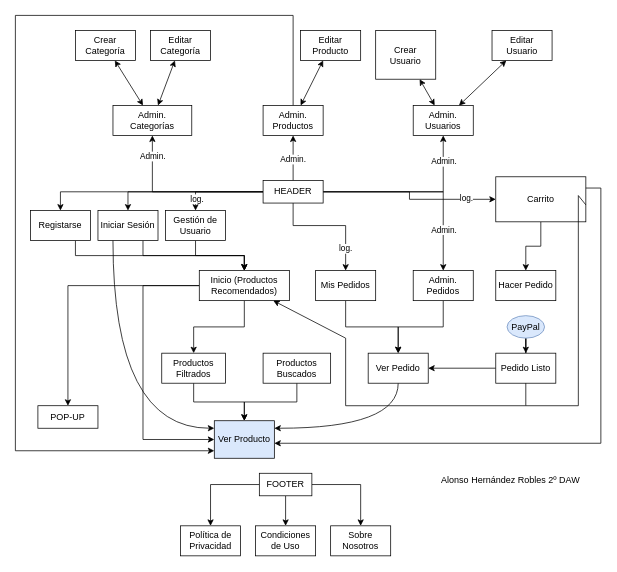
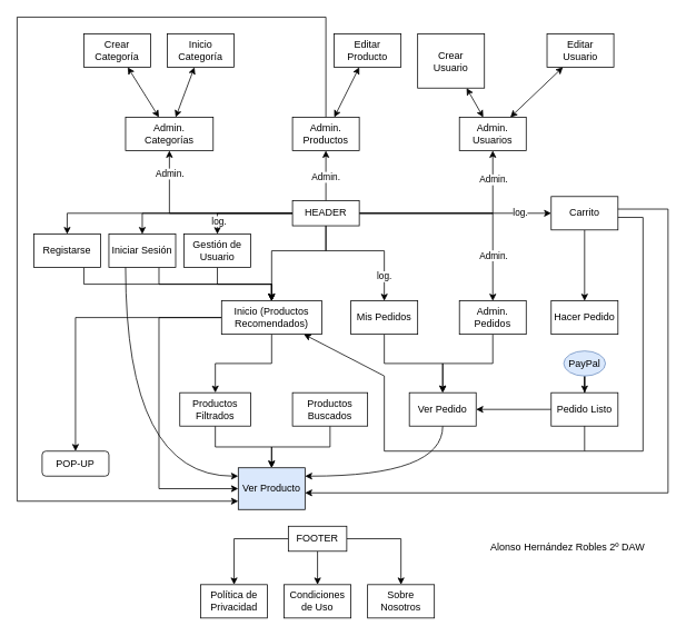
  <mxCell id="0" />
  <mxCell id="1" parent="0" />
  <mxCell id="2" style="edgeStyle=orthogonalEdgeStyle;rounded=0;orthogonalLoop=1;jettySize=auto;html=1;" parent="1" source="19" target="20" edge="1"><mxGeometry relative="1" as="geometry" /></mxCell>
  <mxCell id="3" value="Admin." style="edgeLabel;html=1;align=center;verticalAlign=middle;resizable=0;points=[];" parent="2" vertex="1" connectable="0"><mxGeometry x="0.751" relative="1" as="geometry"><mxPoint as="offset" /></mxGeometry></mxCell>
  <mxCell id="4" style="edgeStyle=orthogonalEdgeStyle;rounded=0;orthogonalLoop=1;jettySize=auto;html=1;" parent="1" source="19" target="22" edge="1"><mxGeometry relative="1" as="geometry" /></mxCell>
  <mxCell id="5" value="Admin." style="edgeLabel;html=1;align=center;verticalAlign=middle;resizable=0;points=[];" parent="4" vertex="1" connectable="0"><mxGeometry x="-0.026" y="1" relative="1" as="geometry"><mxPoint as="offset" /></mxGeometry></mxCell>
  <mxCell id="6" style="edgeStyle=orthogonalEdgeStyle;rounded=0;orthogonalLoop=1;jettySize=auto;html=1;" parent="1" source="19" target="25" edge="1"><mxGeometry relative="1" as="geometry" /></mxCell>
  <mxCell id="7" value="Admin." style="edgeLabel;html=1;align=center;verticalAlign=middle;resizable=0;points=[];" parent="6" vertex="1" connectable="0"><mxGeometry x="0.71" relative="1" as="geometry"><mxPoint as="offset" /></mxGeometry></mxCell>
  <mxCell id="8" style="edgeStyle=orthogonalEdgeStyle;rounded=0;orthogonalLoop=1;jettySize=auto;html=1;" parent="1" source="19" target="24" edge="1"><mxGeometry relative="1" as="geometry" /></mxCell>
  <mxCell id="9" value="Admin." style="edgeLabel;html=1;align=center;verticalAlign=middle;resizable=0;points=[];" parent="8" vertex="1" connectable="0"><mxGeometry x="0.582" relative="1" as="geometry"><mxPoint as="offset" /></mxGeometry></mxCell>
+ <mxCell id="10" style="edgeStyle=orthogonalEdgeStyle;rounded=0;orthogonalLoop=1;jettySize=auto;html=1;" parent="1" source="19" target="53" edge="1"><mxGeometry relative="1" as="geometry"><Array as="points"><mxPoint x="390" y="300" /><mxPoint x="325" y="300" /></Array></mxGeometry></mxCell>
  <mxCell id="11" style="edgeStyle=orthogonalEdgeStyle;rounded=0;orthogonalLoop=1;jettySize=auto;html=1;" parent="1" source="19" target="44" edge="1"><mxGeometry relative="1" as="geometry"><Array as="points"><mxPoint x="390" y="300" /><mxPoint x="460" y="300" /></Array></mxGeometry></mxCell>
  <mxCell id="12" value="log." style="edgeLabel;html=1;align=center;verticalAlign=middle;resizable=0;points=[];" parent="11" vertex="1" connectable="0"><mxGeometry x="0.627" y="-1" relative="1" as="geometry"><mxPoint as="offset" /></mxGeometry></mxCell>
  <mxCell id="13" style="edgeStyle=orthogonalEdgeStyle;rounded=0;orthogonalLoop=1;jettySize=auto;html=1;" parent="1" source="19" target="57" edge="1"><mxGeometry relative="1" as="geometry" /></mxCell>
  <mxCell id="14" style="edgeStyle=orthogonalEdgeStyle;rounded=0;orthogonalLoop=1;jettySize=auto;html=1;" parent="1" source="19" target="59" edge="1"><mxGeometry relative="1" as="geometry" /></mxCell>
  <mxCell id="15" style="edgeStyle=orthogonalEdgeStyle;rounded=0;orthogonalLoop=1;jettySize=auto;html=1;" parent="1" source="19" target="61" edge="1"><mxGeometry relative="1" as="geometry" /></mxCell>
  <mxCell id="16" value="log." style="edgeLabel;html=1;align=center;verticalAlign=middle;resizable=0;points=[];" parent="15" vertex="1" connectable="0"><mxGeometry x="0.719" y="1" relative="1" as="geometry"><mxPoint as="offset" /></mxGeometry></mxCell>
  <mxCell id="17" style="edgeStyle=orthogonalEdgeStyle;rounded=0;orthogonalLoop=1;jettySize=auto;html=1;" parent="1" source="19" target="63" edge="1"><mxGeometry relative="1" as="geometry" /></mxCell>
  <mxCell id="18" value="log." style="edgeLabel;html=1;align=center;verticalAlign=middle;resizable=0;points=[];" parent="17" vertex="1" connectable="0"><mxGeometry x="0.668" y="2" relative="1" as="geometry"><mxPoint as="offset" /></mxGeometry></mxCell>
  <mxCell id="19" value="HEADER" style="rounded=0;whiteSpace=wrap;html=1;" parent="1" vertex="1"><mxGeometry x="350" y="240" width="80" height="30" as="geometry" /></mxCell>
  <mxCell id="20" value="Admin.&lt;div&gt;Categorías&lt;/div&gt;" style="rounded=0;whiteSpace=wrap;html=1;" parent="1" vertex="1"><mxGeometry x="150" y="140" width="105" height="40" as="geometry" /></mxCell>
  <mxCell id="21" style="edgeStyle=orthogonalEdgeStyle;rounded=0;orthogonalLoop=1;jettySize=auto;html=1;" parent="1" source="22" target="47" edge="1"><mxGeometry relative="1" as="geometry"><mxPoint x="60" y="370" as="targetPoint" /><Array as="points"><mxPoint x="390" y="20" /><mxPoint x="20" y="20" /><mxPoint x="20" y="600" /></Array></mxGeometry></mxCell>
  <mxCell id="22" value="Admin.&lt;div&gt;Productos&lt;/div&gt;" style="rounded=0;whiteSpace=wrap;html=1;" parent="1" vertex="1"><mxGeometry x="350" y="140" width="80" height="40" as="geometry" /></mxCell>
  <mxCell id="23" style="edgeStyle=orthogonalEdgeStyle;rounded=0;orthogonalLoop=1;jettySize=auto;html=1;" parent="1" source="24" target="46" edge="1"><mxGeometry relative="1" as="geometry" /></mxCell>
  <mxCell id="24" value="Admin.&lt;div&gt;Pedidos&lt;/div&gt;" style="rounded=0;whiteSpace=wrap;html=1;" parent="1" vertex="1"><mxGeometry x="550" y="360" width="80" height="40" as="geometry" /></mxCell>
  <mxCell id="25" value="Admin.&lt;div&gt;Usuarios&lt;/div&gt;" style="rounded=0;whiteSpace=wrap;html=1;" parent="1" vertex="1"><mxGeometry x="550" y="140" width="80" height="40" as="geometry" /></mxCell>
  <mxCell id="26" value="Crear&lt;div&gt;Categoría&lt;/div&gt;" style="rounded=0;whiteSpace=wrap;html=1;" parent="1" vertex="1"><mxGeometry x="100" y="40" width="80" height="40" as="geometry" /></mxCell>
- <mxCell id="27" value="Editar&lt;div&gt;Categoría&lt;/div&gt;" style="rounded=0;whiteSpace=wrap;html=1;" parent="1" vertex="1"><mxGeometry x="200" y="40" width="80" height="40" as="geometry" /></mxCell>
+ <mxCell id="27" value="Inicio&lt;div&gt;Categoría&lt;/div&gt;" style="rounded=0;whiteSpace=wrap;html=1;" parent="1" vertex="1"><mxGeometry x="200" y="40" width="80" height="40" as="geometry" /></mxCell>
  <mxCell id="28" value="Crear&lt;div&gt;Usuario&lt;/div&gt;" style="rounded=0;whiteSpace=wrap;html=1;" parent="1" vertex="1"><mxGeometry x="500" y="40" width="80" height="65" as="geometry" /></mxCell>
  <mxCell id="29" value="Editar&lt;div&gt;Producto&lt;/div&gt;" style="rounded=0;whiteSpace=wrap;html=1;" parent="1" vertex="1"><mxGeometry x="400" y="40" width="80" height="40" as="geometry" /></mxCell>
  <mxCell id="30" value="Editar&lt;div&gt;Usuario&lt;/div&gt;" style="rounded=0;whiteSpace=wrap;html=1;" parent="1" vertex="1"><mxGeometry x="655" y="40" width="80" height="40" as="geometry" /></mxCell>
  <mxCell id="31" value="" style="endArrow=classic;startArrow=classic;html=1;rounded=0;" parent="1" source="20" target="26" edge="1"><mxGeometry width="50" height="50" relative="1" as="geometry"><mxPoint x="90" y="170" as="sourcePoint" /><mxPoint x="140" y="120" as="targetPoint" /></mxGeometry></mxCell>
  <mxCell id="32" value="" style="endArrow=classic;startArrow=classic;html=1;rounded=0;" parent="1" source="20" target="27" edge="1"><mxGeometry width="50" height="50" relative="1" as="geometry"><mxPoint x="190" y="150" as="sourcePoint" /><mxPoint x="160" y="90" as="targetPoint" /></mxGeometry></mxCell>
  <mxCell id="33" value="" style="endArrow=classic;startArrow=classic;html=1;rounded=0;" parent="1" source="22" target="29" edge="1"><mxGeometry width="50" height="50" relative="1" as="geometry"><mxPoint x="290" y="180" as="sourcePoint" /><mxPoint x="320" y="120" as="targetPoint" /></mxGeometry></mxCell>
  <mxCell id="34" value="" style="endArrow=classic;startArrow=classic;html=1;rounded=0;" parent="1" source="25" target="30" edge="1"><mxGeometry width="50" height="50" relative="1" as="geometry"><mxPoint x="410" y="150" as="sourcePoint" /><mxPoint x="440" y="90" as="targetPoint" /></mxGeometry></mxCell>
  <mxCell id="35" value="" style="endArrow=classic;startArrow=classic;html=1;rounded=0;" parent="1" source="25" target="28" edge="1"><mxGeometry width="50" height="50" relative="1" as="geometry"><mxPoint x="420" y="160" as="sourcePoint" /><mxPoint x="450" y="100" as="targetPoint" /></mxGeometry></mxCell>
  <mxCell id="36" value="Política de&lt;div&gt;Privacidad&lt;/div&gt;" style="rounded=0;whiteSpace=wrap;html=1;" parent="1" vertex="1"><mxGeometry x="240" y="700" width="80" height="40" as="geometry" /></mxCell>
  <mxCell id="37" value="Condiciones&lt;div&gt;de Uso&lt;/div&gt;" style="rounded=0;whiteSpace=wrap;html=1;" parent="1" vertex="1"><mxGeometry x="340" y="700" width="80" height="40" as="geometry" /></mxCell>
  <mxCell id="38" value="Sobre&lt;div&gt;Nosotros&lt;/div&gt;" style="rounded=0;whiteSpace=wrap;html=1;" parent="1" vertex="1"><mxGeometry x="440" y="700" width="80" height="40" as="geometry" /></mxCell>
  <mxCell id="39" style="edgeStyle=orthogonalEdgeStyle;rounded=0;orthogonalLoop=1;jettySize=auto;html=1;" parent="1" source="42" target="37" edge="1"><mxGeometry relative="1" as="geometry" /></mxCell>
  <mxCell id="40" style="edgeStyle=orthogonalEdgeStyle;rounded=0;orthogonalLoop=1;jettySize=auto;html=1;" parent="1" source="42" target="36" edge="1"><mxGeometry relative="1" as="geometry" /></mxCell>
  <mxCell id="41" style="edgeStyle=orthogonalEdgeStyle;rounded=0;orthogonalLoop=1;jettySize=auto;html=1;" parent="1" source="42" target="38" edge="1"><mxGeometry relative="1" as="geometry" /></mxCell>
  <mxCell id="42" value="FOOTER" style="rounded=0;whiteSpace=wrap;html=1;" parent="1" vertex="1"><mxGeometry x="345" y="630" width="70" height="30" as="geometry" /></mxCell>
  <mxCell id="43" style="edgeStyle=orthogonalEdgeStyle;rounded=0;orthogonalLoop=1;jettySize=auto;html=1;" parent="1" source="44" target="46" edge="1"><mxGeometry relative="1" as="geometry" /></mxCell>
  <mxCell id="44" value="Mis Pedidos" style="rounded=0;whiteSpace=wrap;html=1;" parent="1" vertex="1"><mxGeometry x="420" y="360" width="80" height="40" as="geometry" /></mxCell>
  <mxCell id="45" style="edgeStyle=orthogonalEdgeStyle;rounded=0;orthogonalLoop=1;jettySize=auto;html=1;curved=1;" parent="1" source="46" target="47" edge="1"><mxGeometry relative="1" as="geometry"><mxPoint x="380" y="570" as="targetPoint" /><Array as="points"><mxPoint x="530" y="570" /></Array></mxGeometry></mxCell>
  <mxCell id="46" value="Ver Pedido" style="rounded=0;whiteSpace=wrap;html=1;" parent="1" vertex="1"><mxGeometry x="490" y="470" width="80" height="40" as="geometry" /></mxCell>
  <mxCell id="47" value="Ver Producto" style="rounded=0;whiteSpace=wrap;html=1;fillColor=#dae8fc;" parent="1" vertex="1"><mxGeometry x="285" y="560" width="80" height="50" as="geometry" /></mxCell>
  <mxCell id="48" style="edgeStyle=orthogonalEdgeStyle;rounded=0;orthogonalLoop=1;jettySize=auto;html=1;" parent="1" source="49" target="47" edge="1"><mxGeometry relative="1" as="geometry" /></mxCell>
  <mxCell id="49" value="Productos Buscados" style="rounded=0;whiteSpace=wrap;html=1;" parent="1" vertex="1"><mxGeometry x="350" y="470" width="90" height="40" as="geometry" /></mxCell>
  <mxCell id="50" style="edgeStyle=orthogonalEdgeStyle;rounded=0;orthogonalLoop=1;jettySize=auto;html=1;" parent="1" source="53" target="55" edge="1"><mxGeometry relative="1" as="geometry" /></mxCell>
  <mxCell id="51" style="edgeStyle=orthogonalEdgeStyle;rounded=0;orthogonalLoop=1;jettySize=auto;html=1;" parent="1" source="53" target="78" edge="1"><mxGeometry relative="1" as="geometry" /></mxCell>
  <mxCell id="52" style="edgeStyle=orthogonalEdgeStyle;rounded=0;orthogonalLoop=1;jettySize=auto;html=1;" parent="1" source="53" target="47" edge="1"><mxGeometry relative="1" as="geometry"><mxPoint x="270" y="570" as="targetPoint" /><Array as="points"><mxPoint x="190" y="380" /><mxPoint x="190" y="585" /></Array></mxGeometry></mxCell>
  <mxCell id="53" value="Inicio (Productos Recomendados)" style="rounded=0;whiteSpace=wrap;html=1;" parent="1" vertex="1"><mxGeometry x="265" y="360" width="120" height="40" as="geometry" /></mxCell>
  <mxCell id="54" style="edgeStyle=orthogonalEdgeStyle;rounded=0;orthogonalLoop=1;jettySize=auto;html=1;" parent="1" source="55" target="47" edge="1"><mxGeometry relative="1" as="geometry" /></mxCell>
  <mxCell id="55" value="Productos Filtrados" style="rounded=0;whiteSpace=wrap;html=1;" parent="1" vertex="1"><mxGeometry x="215" y="470" width="85" height="40" as="geometry" /></mxCell>
  <mxCell id="56" style="edgeStyle=orthogonalEdgeStyle;rounded=0;orthogonalLoop=1;jettySize=auto;html=1;" parent="1" source="57" target="53" edge="1"><mxGeometry relative="1" as="geometry"><Array as="points"><mxPoint x="100" y="340" /><mxPoint x="325" y="340" /></Array></mxGeometry></mxCell>
  <mxCell id="57" value="Registarse" style="rounded=0;whiteSpace=wrap;html=1;" parent="1" vertex="1"><mxGeometry y="280" width="80" height="40" as="geometry" x="40" /></mxCell>
  <mxCell id="58" style="edgeStyle=orthogonalEdgeStyle;rounded=0;orthogonalLoop=1;jettySize=auto;html=1;" parent="1" source="59" target="53" edge="1"><mxGeometry relative="1" as="geometry"><Array as="points"><mxPoint x="190" y="340" /><mxPoint x="325" y="340" /></Array></mxGeometry></mxCell>
  <mxCell id="59" value="Iniciar Sesión" style="rounded=0;whiteSpace=wrap;html=1;" parent="1" vertex="1"><mxGeometry x="130" y="280" width="80" height="40" as="geometry" /></mxCell>
  <mxCell id="60" style="edgeStyle=orthogonalEdgeStyle;rounded=0;orthogonalLoop=1;jettySize=auto;html=1;" parent="1" source="61" target="53" edge="1"><mxGeometry relative="1" as="geometry" /></mxCell>
  <mxCell id="61" value="Gestión de&lt;div&gt;Usuario&lt;/div&gt;" style="rounded=0;whiteSpace=wrap;html=1;" parent="1" vertex="1"><mxGeometry x="220" y="280" width="80" height="40" as="geometry" /></mxCell>
  <mxCell id="62" style="edgeStyle=orthogonalEdgeStyle;rounded=0;orthogonalLoop=1;jettySize=auto;html=1;" parent="1" source="63" target="65" edge="1"><mxGeometry relative="1" as="geometry" /></mxCell>
- <mxCell id="63" value="Carrito" style="rounded=0;whiteSpace=wrap;html=1;" parent="1" vertex="1"><mxGeometry x="660" y="235" width="120" height="60" as="geometry" /></mxCell>
+ <mxCell id="63" value="Carrito" style="rounded=0;whiteSpace=wrap;html=1;" parent="1" vertex="1"><mxGeometry x="660" y="235" width="80" height="40" as="geometry" /></mxCell>
  <mxCell id="64" style="edgeStyle=orthogonalEdgeStyle;rounded=0;orthogonalLoop=1;jettySize=auto;html=1;" parent="1" source="79" target="67" edge="1"><mxGeometry relative="1" as="geometry" /></mxCell>
  <mxCell id="65" value="Hacer Pedido" style="rounded=0;whiteSpace=wrap;html=1;" parent="1" vertex="1"><mxGeometry x="660" y="360" width="80" height="40" as="geometry" /></mxCell>
  <mxCell id="66" style="edgeStyle=orthogonalEdgeStyle;rounded=0;orthogonalLoop=1;jettySize=auto;html=1;" parent="1" source="67" target="46" edge="1"><mxGeometry relative="1" as="geometry" /></mxCell>
  <mxCell id="67" value="Pedido Listo" style="rounded=0;whiteSpace=wrap;html=1;" parent="1" vertex="1"><mxGeometry x="660" y="470" width="80" height="40" as="geometry" /></mxCell>
  <mxCell id="68" value="" style="endArrow=none;html=1;rounded=0;" parent="1" target="67" edge="1"><mxGeometry width="50" height="50" relative="1" as="geometry"><mxPoint x="700" y="540" as="sourcePoint" /><mxPoint x="650" y="530" as="targetPoint" /></mxGeometry></mxCell>
  <mxCell id="69" value="" style="endArrow=none;html=1;rounded=0;" parent="1" edge="1"><mxGeometry width="50" height="50" relative="1" as="geometry"><mxPoint x="700" y="540" as="sourcePoint" /><mxPoint x="460" y="540" as="targetPoint" /></mxGeometry></mxCell>
  <mxCell id="70" value="" style="endArrow=none;html=1;rounded=0;" parent="1" edge="1"><mxGeometry width="50" height="50" relative="1" as="geometry"><mxPoint x="460" y="450" as="sourcePoint" /><mxPoint x="460" y="540" as="targetPoint" /></mxGeometry></mxCell>
  <mxCell id="71" value="" style="endArrow=classic;html=1;rounded=0;" parent="1" target="53" edge="1"><mxGeometry width="50" height="50" relative="1" as="geometry"><mxPoint x="460" y="450" as="sourcePoint" /><mxPoint x="500" y="520" as="targetPoint" /></mxGeometry></mxCell>
  <mxCell id="72" value="" style="endArrow=none;html=1;rounded=0;entryX=1;entryY=0.624;entryDx=0;entryDy=0;entryPerimeter=0;" parent="1" target="63" edge="1"><mxGeometry width="50" height="50" relative="1" as="geometry"><mxPoint x="770" y="260" as="sourcePoint" /><mxPoint x="740" y="270" as="targetPoint" /></mxGeometry></mxCell>
  <mxCell id="73" value="" style="endArrow=none;html=1;rounded=0;" parent="1" edge="1"><mxGeometry width="50" height="50" relative="1" as="geometry"><mxPoint x="770" y="540" as="sourcePoint" /><mxPoint x="770" y="260" as="targetPoint" /></mxGeometry></mxCell>
  <mxCell id="74" value="" style="endArrow=none;html=1;rounded=0;" parent="1" edge="1"><mxGeometry width="50" height="50" relative="1" as="geometry"><mxPoint x="770" y="540" as="sourcePoint" /><mxPoint x="700" y="540" as="targetPoint" /></mxGeometry></mxCell>
  <mxCell id="75" style="edgeStyle=orthogonalEdgeStyle;rounded=0;orthogonalLoop=1;jettySize=auto;html=1;" parent="1" source="63" target="47" edge="1"><mxGeometry relative="1" as="geometry"><mxPoint x="810" y="310" as="sourcePoint" /><mxPoint x="520" y="620" as="targetPoint" /><Array as="points"><mxPoint x="800" y="250" /><mxPoint x="800" y="590" /></Array></mxGeometry></mxCell>
  <mxCell id="76" style="edgeStyle=orthogonalEdgeStyle;rounded=0;orthogonalLoop=1;jettySize=auto;html=1;curved=1;exitX=0.25;exitY=1;exitDx=0;exitDy=0;" parent="1" source="59" target="47" edge="1"><mxGeometry relative="1" as="geometry"><mxPoint x="270" y="560" as="targetPoint" /><mxPoint x="545" y="190" as="sourcePoint" /><Array as="points"><mxPoint x="150" y="570" /></Array></mxGeometry></mxCell>
- <mxCell id="77" value="Alonso Hernández Robles 2º DAW" style="text;html=1;align=center;verticalAlign=middle;whiteSpace=wrap;rounded=0;" parent="1" vertex="1"><mxGeometry x="580" y="625" width="200" height="30" as="geometry" /></mxCell>
- <mxCell id="78" value="POP-UP" style="rounded=0;whiteSpace=wrap;html=1;" parent="1" vertex="1"><mxGeometry x="50" y="540" width="80" height="30" as="geometry" /></mxCell>
+ <mxCell id="77" value="Alonso Hernández Robles 2º DAW" style="text;html=1;align=center;verticalAlign=middle;whiteSpace=wrap;rounded=0;" parent="1" vertex="1"><mxGeometry x="580" y="640" width="200" height="30" as="geometry" /></mxCell>
+ <mxCell id="78" value="POP-UP" style="whiteSpace=wrap;html=1;rounded=1;" parent="1" vertex="1"><mxGeometry x="50" y="540" width="80" height="30" as="geometry" /></mxCell>
  <mxCell id="79" value="PayPal" style="ellipse;whiteSpace=wrap;html=1;fillColor=#dae8fc;strokeColor=#6c8ebf;" vertex="1" parent="1"><mxGeometry x="675" y="420" width="50" height="30" as="geometry" /></mxCell>
